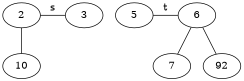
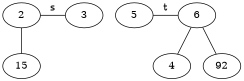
  graph {
    2
    3
    5
    6
-   7
+   7 [label=4]
    n6 [label=92]
-   15 [label=10]
+   15
    subgraph sub_1 {
      rank=same
      2
      3
    }
    subgraph sub_2 {
      rank=same
      5
      6
    }
    subgraph sub_3 {
      rank=same
      7
      n6
    }
    2 -- 3 [label=s]
    2 -- 15
    5 -- 6 [label=t]
    6 -- 7
    6 -- n6
  }
